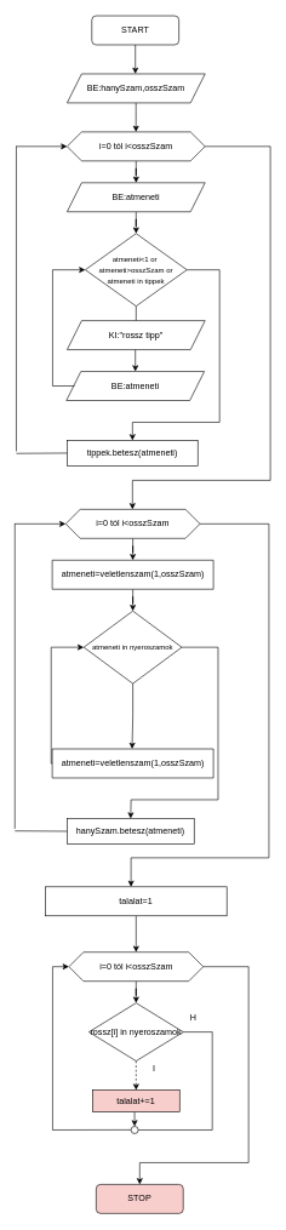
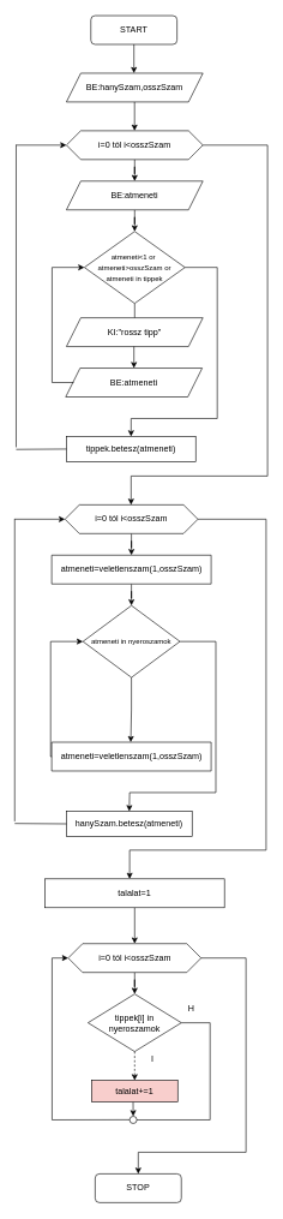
  <mxCell id="0" />
  <mxCell id="1" parent="0" />
  <mxCell id="2" value="START" style="rounded=1;whiteSpace=wrap;html=1;" vertex="1" parent="1"><mxGeometry x="126" width="120" height="40" as="geometry" y="20" /></mxCell>
  <mxCell id="3" value="" style="endArrow=classic;html=1;exitX=0.5;exitY=1;exitDx=0;exitDy=0;" edge="1" parent="1" source="2"><mxGeometry width="50" height="50" relative="1" as="geometry"><mxPoint x="162" y="100" as="sourcePoint" /><mxPoint x="186" y="100" as="targetPoint" /></mxGeometry></mxCell>
  <mxCell id="4" value="BE:hanySzam,osszSzam" style="shape=parallelogram;perimeter=parallelogramPerimeter;whiteSpace=wrap;html=1;fixedSize=1;" vertex="1" parent="1"><mxGeometry x="92" y="100" width="190" height="40" as="geometry" /></mxCell>
  <mxCell id="5" value="" style="endArrow=classic;html=1;exitX=0.5;exitY=1;exitDx=0;exitDy=0;" edge="1" parent="1"><mxGeometry width="50" height="50" relative="1" as="geometry"><mxPoint x="186.83" y="140" as="sourcePoint" /><mxPoint x="186.83" y="180" as="targetPoint" /></mxGeometry></mxCell>
  <mxCell id="6" value="" style="edgeStyle=orthogonalEdgeStyle;rounded=0;orthogonalLoop=1;jettySize=auto;html=1;" edge="1" parent="1" source="7" target="9"><mxGeometry relative="1" as="geometry" /></mxCell>
  <mxCell id="7" value="i=0 tól i&amp;lt;osszSzam" style="shape=hexagon;perimeter=hexagonPerimeter2;whiteSpace=wrap;html=1;fixedSize=1;" vertex="1" parent="1"><mxGeometry x="92" y="180" width="190" height="40" as="geometry" /></mxCell>
  <mxCell id="8" value="" style="edgeStyle=orthogonalEdgeStyle;rounded=0;orthogonalLoop=1;jettySize=auto;html=1;" edge="1" parent="1" source="9" target="11"><mxGeometry relative="1" as="geometry" /></mxCell>
  <mxCell id="9" value="BE:atmeneti" style="shape=parallelogram;perimeter=parallelogramPerimeter;whiteSpace=wrap;html=1;fixedSize=1;" vertex="1" parent="1"><mxGeometry x="92" y="250" width="190" height="40" as="geometry" /></mxCell>
  <mxCell id="10" value="" style="edgeStyle=orthogonalEdgeStyle;rounded=0;orthogonalLoop=1;jettySize=auto;html=1;" edge="1" parent="1" source="11" target="13"><mxGeometry relative="1" as="geometry" /></mxCell>
  <mxCell id="11" value="&lt;font style=&quot;font-size: 10px&quot;&gt;atmeneti&amp;lt;1 or&amp;nbsp; atmeneti&amp;gt;osszSzam or atmeneti in tippek&lt;/font&gt;" style="rhombus;whiteSpace=wrap;html=1;" vertex="1" parent="1"><mxGeometry x="117" y="320" width="140" height="100" as="geometry" /></mxCell>
  <mxCell id="12" value="KI:&quot;rossz tipp&quot;" style="shape=parallelogram;perimeter=parallelogramPerimeter;whiteSpace=wrap;html=1;fixedSize=1;" vertex="1" parent="1"><mxGeometry x="92" y="440" width="190" height="40" as="geometry" /></mxCell>
  <mxCell id="13" value="BE:atmeneti" style="shape=parallelogram;perimeter=parallelogramPerimeter;whiteSpace=wrap;html=1;fixedSize=1;" vertex="1" parent="1"><mxGeometry x="91" y="510" width="190" height="40" as="geometry" /></mxCell>
  <mxCell id="14" value="" style="endArrow=none;html=1;" edge="1" parent="1"><mxGeometry width="50" height="50" relative="1" as="geometry"><mxPoint x="102" y="530" as="sourcePoint" /><mxPoint x="72" y="530" as="targetPoint" /></mxGeometry></mxCell>
  <mxCell id="15" value="" style="endArrow=none;html=1;" edge="1" parent="1"><mxGeometry width="50" height="50" relative="1" as="geometry"><mxPoint x="72" y="530" as="sourcePoint" /><mxPoint x="72" y="370" as="targetPoint" /></mxGeometry></mxCell>
  <mxCell id="16" value="" style="endArrow=classic;html=1;entryX=0;entryY=0.5;entryDx=0;entryDy=0;" edge="1" parent="1" target="11"><mxGeometry width="50" height="50" relative="1" as="geometry"><mxPoint x="72" y="370" as="sourcePoint" /><mxPoint x="122" y="370" as="targetPoint" /></mxGeometry></mxCell>
  <mxCell id="17" value="" style="endArrow=none;html=1;entryX=1;entryY=0.5;entryDx=0;entryDy=0;" edge="1" parent="1" target="11"><mxGeometry width="50" height="50" relative="1" as="geometry"><mxPoint x="302" y="370" as="sourcePoint" /><mxPoint x="212" y="440" as="targetPoint" /></mxGeometry></mxCell>
  <mxCell id="18" value="" style="endArrow=none;html=1;" edge="1" parent="1"><mxGeometry width="50" height="50" relative="1" as="geometry"><mxPoint x="302" y="580" as="sourcePoint" /><mxPoint x="302" y="370" as="targetPoint" /></mxGeometry></mxCell>
  <mxCell id="19" value="tippek.betesz(atmeneti)" style="rounded=0;whiteSpace=wrap;html=1;" vertex="1" parent="1"><mxGeometry x="92" y="605" width="180" height="35" as="geometry" /></mxCell>
  <mxCell id="20" value="" style="endArrow=none;html=1;" edge="1" parent="1"><mxGeometry width="50" height="50" relative="1" as="geometry"><mxPoint x="182" y="580" as="sourcePoint" /><mxPoint x="302" y="580" as="targetPoint" /></mxGeometry></mxCell>
  <mxCell id="21" value="" style="endArrow=classic;html=1;entryX=0.5;entryY=0;entryDx=0;entryDy=0;" edge="1" parent="1" target="19"><mxGeometry width="50" height="50" relative="1" as="geometry"><mxPoint x="182" y="580" as="sourcePoint" /><mxPoint x="182" y="600" as="targetPoint" /></mxGeometry></mxCell>
  <mxCell id="22" value="" style="endArrow=none;html=1;entryX=0;entryY=0.5;entryDx=0;entryDy=0;" edge="1" parent="1" target="19"><mxGeometry width="50" height="50" relative="1" as="geometry"><mxPoint x="22" y="623" as="sourcePoint" /><mxPoint x="72" y="620" as="targetPoint" /></mxGeometry></mxCell>
  <mxCell id="23" value="" style="endArrow=none;html=1;" edge="1" parent="1"><mxGeometry width="50" height="50" relative="1" as="geometry"><mxPoint x="22" y="199.333" as="sourcePoint" /><mxPoint x="22" y="620" as="targetPoint" /></mxGeometry></mxCell>
  <mxCell id="24" value="" style="endArrow=classic;html=1;" edge="1" parent="1" target="7"><mxGeometry width="50" height="50" relative="1" as="geometry"><mxPoint x="22" y="200" as="sourcePoint" /><mxPoint x="82" y="230" as="targetPoint" /></mxGeometry></mxCell>
  <mxCell id="25" value="" style="endArrow=none;html=1;entryX=1;entryY=0.5;entryDx=0;entryDy=0;" edge="1" parent="1" target="7"><mxGeometry width="50" height="50" relative="1" as="geometry"><mxPoint x="372" y="200" as="sourcePoint" /><mxPoint x="302" y="220" as="targetPoint" /></mxGeometry></mxCell>
  <mxCell id="26" value="" style="endArrow=none;html=1;" edge="1" parent="1"><mxGeometry width="50" height="50" relative="1" as="geometry"><mxPoint x="372" y="660" as="sourcePoint" /><mxPoint x="372" y="200" as="targetPoint" /></mxGeometry></mxCell>
  <mxCell id="27" value="" style="endArrow=none;html=1;" edge="1" parent="1"><mxGeometry width="50" height="50" relative="1" as="geometry"><mxPoint x="182" y="660" as="sourcePoint" /><mxPoint x="372" y="660" as="targetPoint" /></mxGeometry></mxCell>
  <mxCell id="28" value="" style="endArrow=classic;html=1;" edge="1" parent="1"><mxGeometry width="50" height="50" relative="1" as="geometry"><mxPoint x="182" y="660" as="sourcePoint" /><mxPoint x="182" y="700" as="targetPoint" /></mxGeometry></mxCell>
  <mxCell id="29" value="" style="edgeStyle=orthogonalEdgeStyle;rounded=0;orthogonalLoop=1;jettySize=auto;html=1;" edge="1" parent="1" source="30" target="32"><mxGeometry relative="1" as="geometry" /></mxCell>
  <mxCell id="30" value="i=0 tól i&amp;lt;osszSzam" style="shape=hexagon;perimeter=hexagonPerimeter2;whiteSpace=wrap;html=1;fixedSize=1;" vertex="1" parent="1"><mxGeometry x="90" y="700" width="185" height="40" as="geometry" /></mxCell>
  <mxCell id="31" value="" style="edgeStyle=orthogonalEdgeStyle;rounded=0;orthogonalLoop=1;jettySize=auto;html=1;" edge="1" parent="1" source="32" target="34"><mxGeometry relative="1" as="geometry" /></mxCell>
  <mxCell id="32" value="atmeneti=veletlenszam(1,osszSzam)" style="shape=parallelogram;perimeter=parallelogramPerimeter;whiteSpace=wrap;html=1;fixedSize=1;size=-8;" vertex="1" parent="1"><mxGeometry x="71.5" y="770" width="222" height="40" as="geometry" /></mxCell>
  <mxCell id="33" value="" style="edgeStyle=orthogonalEdgeStyle;rounded=0;orthogonalLoop=1;jettySize=auto;html=1;" edge="1" parent="1" source="34"><mxGeometry relative="1" as="geometry"><mxPoint x="181.524" y="1030" as="targetPoint" /></mxGeometry></mxCell>
  <mxCell id="34" value="&lt;font style=&quot;font-size: 10px&quot;&gt;atmeneti in nyeroszamok&lt;br&gt;&lt;/font&gt;" style="rhombus;whiteSpace=wrap;html=1;" vertex="1" parent="1"><mxGeometry x="115" y="840" width="135" height="100" as="geometry" /></mxCell>
  <mxCell id="35" value="" style="endArrow=none;html=1;" edge="1" parent="1"><mxGeometry width="50" height="50" relative="1" as="geometry"><mxPoint x="100" y="1050" as="sourcePoint" /><mxPoint x="70" y="1050" as="targetPoint" /></mxGeometry></mxCell>
  <mxCell id="36" value="" style="endArrow=none;html=1;" edge="1" parent="1"><mxGeometry width="50" height="50" relative="1" as="geometry"><mxPoint x="70" y="1050" as="sourcePoint" /><mxPoint x="70" y="890" as="targetPoint" /></mxGeometry></mxCell>
  <mxCell id="37" value="" style="endArrow=classic;html=1;entryX=0;entryY=0.5;entryDx=0;entryDy=0;" edge="1" parent="1" target="34"><mxGeometry width="50" height="50" relative="1" as="geometry"><mxPoint x="70" y="890" as="sourcePoint" /><mxPoint x="120" y="890" as="targetPoint" /></mxGeometry></mxCell>
  <mxCell id="38" value="" style="endArrow=none;html=1;entryX=1;entryY=0.5;entryDx=0;entryDy=0;" edge="1" parent="1" target="34"><mxGeometry width="50" height="50" relative="1" as="geometry"><mxPoint x="300" y="890" as="sourcePoint" /><mxPoint x="210" y="960" as="targetPoint" /></mxGeometry></mxCell>
  <mxCell id="39" value="" style="endArrow=none;html=1;" edge="1" parent="1"><mxGeometry width="50" height="50" relative="1" as="geometry"><mxPoint x="300" y="1100" as="sourcePoint" /><mxPoint x="300" y="890" as="targetPoint" /></mxGeometry></mxCell>
  <mxCell id="40" value="hanySzam.betesz(atmeneti)" style="rounded=0;whiteSpace=wrap;html=1;" vertex="1" parent="1"><mxGeometry x="92" y="1126" width="175" height="35" as="geometry" /></mxCell>
  <mxCell id="41" value="" style="endArrow=none;html=1;" edge="1" parent="1"><mxGeometry width="50" height="50" relative="1" as="geometry"><mxPoint x="180" y="1100" as="sourcePoint" /><mxPoint x="300" y="1100" as="targetPoint" /></mxGeometry></mxCell>
  <mxCell id="42" value="" style="endArrow=classic;html=1;entryX=0.5;entryY=0;entryDx=0;entryDy=0;" edge="1" parent="1" target="40"><mxGeometry width="50" height="50" relative="1" as="geometry"><mxPoint x="180" y="1100" as="sourcePoint" /><mxPoint x="180" y="1120" as="targetPoint" /></mxGeometry></mxCell>
  <mxCell id="43" value="" style="endArrow=none;html=1;entryX=0;entryY=0.5;entryDx=0;entryDy=0;" edge="1" parent="1" target="40"><mxGeometry width="50" height="50" relative="1" as="geometry"><mxPoint x="20" y="1143" as="sourcePoint" /><mxPoint x="70" y="1140" as="targetPoint" /></mxGeometry></mxCell>
  <mxCell id="44" value="" style="endArrow=none;html=1;" edge="1" parent="1"><mxGeometry width="50" height="50" relative="1" as="geometry"><mxPoint x="20" y="719.333" as="sourcePoint" /><mxPoint x="20" y="1140" as="targetPoint" /></mxGeometry></mxCell>
  <mxCell id="45" value="" style="endArrow=classic;html=1;" edge="1" parent="1" target="30"><mxGeometry width="50" height="50" relative="1" as="geometry"><mxPoint x="20" y="720" as="sourcePoint" /><mxPoint x="80" y="750" as="targetPoint" /></mxGeometry></mxCell>
  <mxCell id="46" value="" style="endArrow=none;html=1;entryX=1;entryY=0.5;entryDx=0;entryDy=0;" edge="1" parent="1" target="30"><mxGeometry width="50" height="50" relative="1" as="geometry"><mxPoint x="370" y="720" as="sourcePoint" /><mxPoint x="300" y="740" as="targetPoint" /></mxGeometry></mxCell>
  <mxCell id="47" value="" style="endArrow=none;html=1;" edge="1" parent="1"><mxGeometry width="50" height="50" relative="1" as="geometry"><mxPoint x="370" y="1180" as="sourcePoint" /><mxPoint x="370" y="720" as="targetPoint" /></mxGeometry></mxCell>
  <mxCell id="48" value="" style="endArrow=none;html=1;" edge="1" parent="1"><mxGeometry width="50" height="50" relative="1" as="geometry"><mxPoint x="180" y="1180" as="sourcePoint" /><mxPoint x="370" y="1180" as="targetPoint" /></mxGeometry></mxCell>
  <mxCell id="49" value="" style="endArrow=classic;html=1;" edge="1" parent="1"><mxGeometry width="50" height="50" relative="1" as="geometry"><mxPoint x="180" y="1180" as="sourcePoint" /><mxPoint x="180" y="1220" as="targetPoint" /></mxGeometry></mxCell>
  <mxCell id="50" value="atmeneti=veletlenszam(1,osszSzam)" style="shape=parallelogram;perimeter=parallelogramPerimeter;whiteSpace=wrap;html=1;fixedSize=1;size=-8;" vertex="1" parent="1"><mxGeometry x="71.5" y="1030" width="222" height="40" as="geometry" /></mxCell>
  <mxCell id="51" value="" style="edgeStyle=orthogonalEdgeStyle;rounded=0;orthogonalLoop=1;jettySize=auto;html=1;" edge="1" parent="1" source="52" target="54"><mxGeometry relative="1" as="geometry" /></mxCell>
  <mxCell id="52" value="talalat=1" style="rounded=0;whiteSpace=wrap;html=1;" vertex="1" parent="1"><mxGeometry x="62" y="1220" width="250" height="40" as="geometry" /></mxCell>
  <mxCell id="53" value="" style="edgeStyle=orthogonalEdgeStyle;rounded=0;orthogonalLoop=1;jettySize=auto;html=1;" edge="1" parent="1" source="54" target="56"><mxGeometry relative="1" as="geometry" /></mxCell>
  <mxCell id="54" value="i=0 tól i&amp;lt;osszSzam" style="shape=hexagon;perimeter=hexagonPerimeter2;whiteSpace=wrap;html=1;fixedSize=1;" vertex="1" parent="1"><mxGeometry x="94.5" y="1310" width="185" height="40" as="geometry" /></mxCell>
  <mxCell id="55" value="" style="edgeStyle=orthogonalEdgeStyle;rounded=0;orthogonalLoop=1;jettySize=auto;html=1;dashed=1;" edge="1" parent="1" source="56" target="59"><mxGeometry relative="1" as="geometry" /></mxCell>
- <mxCell id="56" value="rossz[i] in nyeroszamok" style="rhombus;whiteSpace=wrap;html=1;" vertex="1" parent="1"><mxGeometry x="122" y="1380" width="130" height="80" as="geometry" /></mxCell>
+ <mxCell id="56" value="tippek[i] in nyeroszamok" style="rhombus;whiteSpace=wrap;html=1;" vertex="1" parent="1"><mxGeometry x="122" y="1380" width="130" height="80" as="geometry" /></mxCell>
  <mxCell id="57" value="I" style="text;html=1;strokeColor=none;fillColor=none;align=center;verticalAlign=middle;whiteSpace=wrap;rounded=0;" vertex="1" parent="1"><mxGeometry x="192" y="1460" width="40" height="20" as="geometry" /></mxCell>
  <mxCell id="58" value="H" style="text;html=1;strokeColor=none;fillColor=none;align=center;verticalAlign=middle;whiteSpace=wrap;rounded=0;" vertex="1" parent="1"><mxGeometry x="246" y="1390" width="40" height="20" as="geometry" /></mxCell>
  <mxCell id="59" value="talalat+=1" style="rounded=0;whiteSpace=wrap;html=1;fillColor=#f8cecc;" vertex="1" parent="1"><mxGeometry x="127" y="1500" width="120" height="30" as="geometry" /></mxCell>
  <mxCell id="60" value="" style="endArrow=none;html=1;entryX=0;entryY=0.5;entryDx=0;entryDy=0;" edge="1" parent="1"><mxGeometry width="50" height="50" relative="1" as="geometry"><mxPoint x="72" y="1555" as="sourcePoint" /><mxPoint x="180" y="1554.8" as="targetPoint" /></mxGeometry></mxCell>
  <mxCell id="61" value="" style="endArrow=none;html=1;" edge="1" parent="1"><mxGeometry width="50" height="50" relative="1" as="geometry"><mxPoint x="72" y="1555" as="sourcePoint" /><mxPoint x="72" y="1330" as="targetPoint" /></mxGeometry></mxCell>
  <mxCell id="62" value="" style="endArrow=classic;html=1;entryX=0;entryY=0.5;entryDx=0;entryDy=0;" edge="1" parent="1" target="54"><mxGeometry width="50" height="50" relative="1" as="geometry"><mxPoint x="72" y="1330" as="sourcePoint" /><mxPoint x="212" y="1380" as="targetPoint" /></mxGeometry></mxCell>
  <mxCell id="63" value="" style="endArrow=none;html=1;entryX=1;entryY=0.5;entryDx=0;entryDy=0;" edge="1" parent="1" target="56"><mxGeometry width="50" height="50" relative="1" as="geometry"><mxPoint x="292" y="1420" as="sourcePoint" /><mxPoint x="232" y="1460" as="targetPoint" /></mxGeometry></mxCell>
  <mxCell id="64" value="" style="endArrow=none;html=1;" edge="1" parent="1"><mxGeometry width="50" height="50" relative="1" as="geometry"><mxPoint x="292" y="1555" as="sourcePoint" /><mxPoint x="292" y="1420" as="targetPoint" /></mxGeometry></mxCell>
  <mxCell id="65" value="" style="ellipse;whiteSpace=wrap;html=1;aspect=fixed;" vertex="1" parent="1"><mxGeometry x="180" y="1550" width="10" height="10" as="geometry" /></mxCell>
  <mxCell id="66" value="" style="endArrow=classic;html=1;exitX=0.482;exitY=1.013;exitDx=0;exitDy=0;exitPerimeter=0;entryX=0.5;entryY=0;entryDx=0;entryDy=0;" edge="1" parent="1" source="59" target="65"><mxGeometry width="50" height="50" relative="1" as="geometry"><mxPoint x="192" y="1560" as="sourcePoint" /><mxPoint x="242" y="1510" as="targetPoint" /></mxGeometry></mxCell>
  <mxCell id="67" value="" style="endArrow=none;html=1;exitX=1;exitY=0.5;exitDx=0;exitDy=0;" edge="1" parent="1" source="65"><mxGeometry width="50" height="50" relative="1" as="geometry"><mxPoint x="162" y="1560" as="sourcePoint" /><mxPoint x="292" y="1555" as="targetPoint" /></mxGeometry></mxCell>
  <mxCell id="68" value="" style="endArrow=none;html=1;entryX=1;entryY=0.5;entryDx=0;entryDy=0;" edge="1" parent="1" target="54"><mxGeometry width="50" height="50" relative="1" as="geometry"><mxPoint x="342" y="1330" as="sourcePoint" /><mxPoint x="302" y="1410" as="targetPoint" /></mxGeometry></mxCell>
  <mxCell id="69" value="" style="endArrow=none;html=1;" edge="1" parent="1"><mxGeometry width="50" height="50" relative="1" as="geometry"><mxPoint x="342" y="1600" as="sourcePoint" /><mxPoint x="342" y="1330" as="targetPoint" /></mxGeometry></mxCell>
  <mxCell id="70" value="" style="endArrow=none;html=1;" edge="1" parent="1"><mxGeometry width="50" height="50" relative="1" as="geometry"><mxPoint x="192" y="1600" as="sourcePoint" /><mxPoint x="342" y="1600" as="targetPoint" /></mxGeometry></mxCell>
- <mxCell id="71" value="STOP" style="rounded=1;whiteSpace=wrap;html=1;fillColor=#f8cecc;" vertex="1" parent="1"><mxGeometry x="132" y="1630" width="120" height="40" as="geometry" /></mxCell>
+ <mxCell id="71" value="STOP" style="rounded=1;whiteSpace=wrap;html=1;" vertex="1" parent="1"><mxGeometry x="132" y="1630" width="120" height="40" as="geometry" /></mxCell>
  <mxCell id="72" value="" style="endArrow=classic;html=1;entryX=0.5;entryY=0;entryDx=0;entryDy=0;" edge="1" parent="1" target="71"><mxGeometry width="50" height="50" relative="1" as="geometry"><mxPoint x="192" y="1600" as="sourcePoint" /><mxPoint x="282" y="1530" as="targetPoint" /></mxGeometry></mxCell>
